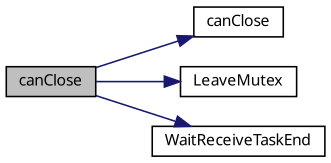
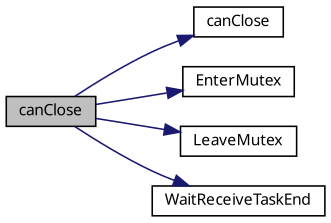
  digraph {
    rankdir=LR
    node [color=black fillcolor=white fontname="FreeSans.ttf" fontsize=10 shape=record style=filled]
    edge [color=midnightblue fontname="FreeSans.ttf" fontsize=10 labelfontname="FreeSans.ttf" labelfontsize=10 style=solid]
    n1 [fillcolor=grey75 fontcolor=black height=0.2 label=canClose width=0.4]
    n2 [height=0.2 label=canClose width=0.4]
+   n3 [height=0.2 label=EnterMutex width=0.4]
    n4 [height=0.2 label=LeaveMutex width=0.4]
    n5 [height=0.2 label=WaitReceiveTaskEnd width=0.4]
    n1 -> n2
+   n1 -> n3
    n1 -> n4
    n1 -> n5
  }
